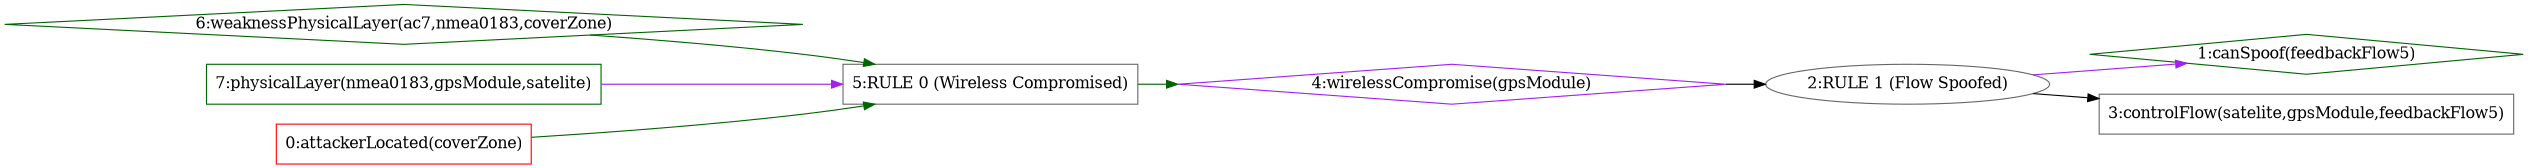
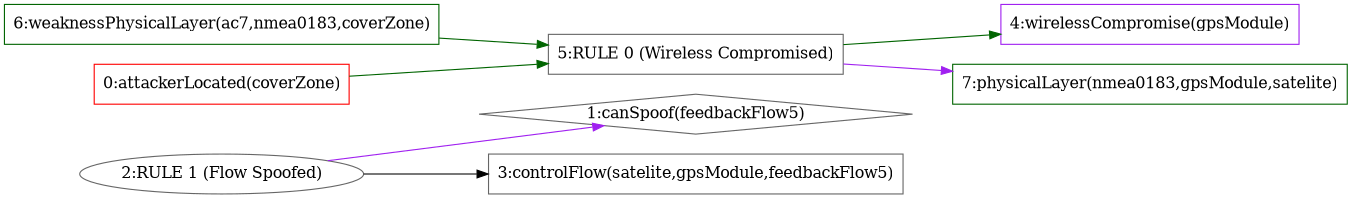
  digraph {
    rankdir=LR
    node [color=darkgreen shape=box]
    edge [color=darkgreen]
-   n1 [label="1:canSpoof(feedbackFlow5)" shape=diamond]
+   n1 [color=gray40 label="1:canSpoof(feedbackFlow5)" shape=diamond]
    n2 [color=gray40 label="2:RULE 1 (Flow Spoofed)" shape=ellipse]
    n3 [color=gray40 label="3:controlFlow(satelite,gpsModule,feedbackFlow5)"]
-   n4 [color=purple label="4:wirelessCompromise(gpsModule)" shape=diamond]
+   n4 [color=purple label="4:wirelessCompromise(gpsModule)"]
    n5 [color=gray40 label="5:RULE 0 (Wireless Compromised)"]
-   n6 [label="6:weaknessPhysicalLayer(ac7,nmea0183,coverZone)" shape=diamond]
+   n6 [label="6:weaknessPhysicalLayer(ac7,nmea0183,coverZone)"]
    n7 [label="7:physicalLayer(nmea0183,gpsModule,satelite)"]
    n8 [color=red label="0:attackerLocated(coverZone)"]
    n2 -> n1 [color=purple]
    n2 -> n3 [color=black]
-   n4 -> n2 [color=black]
    n5 -> n4
    n6 -> n5
-   n7 -> n5 [color=purple]
+   n5 -> n7 [color=purple]
    n8 -> n5
  }
